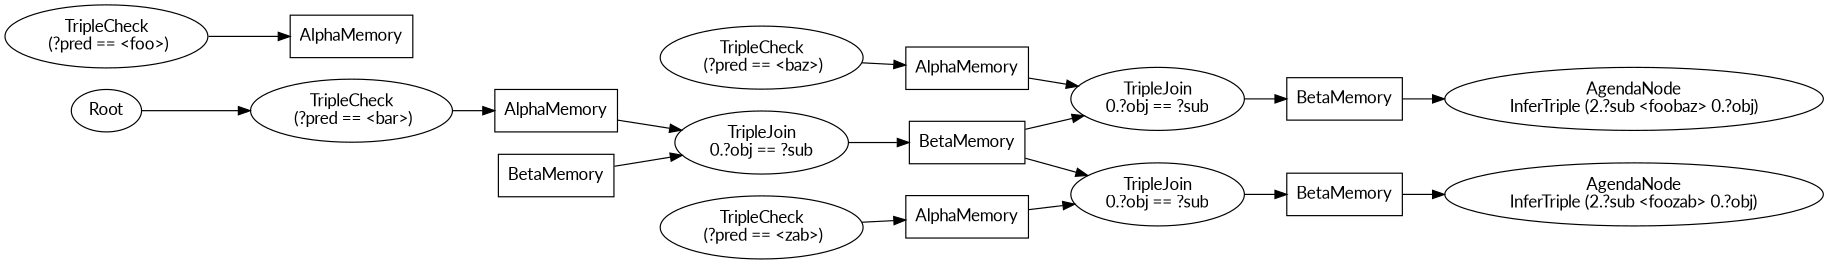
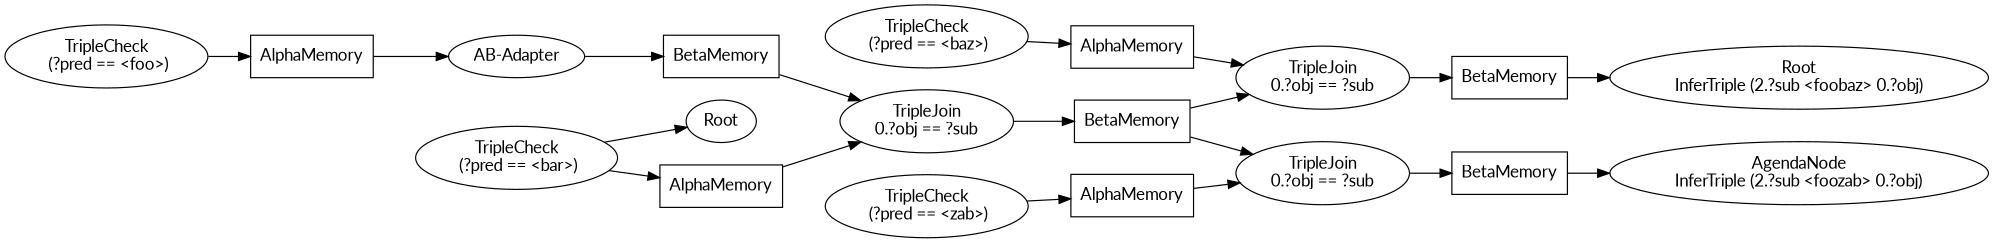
  digraph {
    fontname=Lato
    rankdir=LR
    node [fontname=Lato]
    edge [fontname=Lato]
    n1 [label=Root]
    n2 [label="TripleCheck\n (?pred == \<bar\>)"]
    n3 [label="TripleCheck\n (?pred == \<foo\>)"]
    n4 [label="{AlphaMemory}" shape=record]
    n5 [label="{AlphaMemory}" shape=record]
    n6 [label="TripleCheck\n (?pred == \<baz\>)"]
    n7 [label="{AlphaMemory}" shape=record]
    n8 [label="TripleCheck\n (?pred == \<zab\>)"]
    n9 [label="{AlphaMemory}" shape=record]
+   n10 [label="AB-Adapter"]
    n11 [label="TripleJoin\n0.?obj == ?sub"]
    n12 [label="TripleJoin\n0.?obj == ?sub"]
    n13 [label="TripleJoin\n0.?obj == ?sub"]
    n14 [label="{BetaMemory}" shape=record]
    n15 [label="{BetaMemory}" shape=record]
    n16 [label="{BetaMemory}" shape=record]
    n17 [label="{BetaMemory}" shape=record]
-   n18 [label="AgendaNode\nInferTriple (2.?sub \<foobaz\> 0.?obj)"]
+   n18 [label="Root\nInferTriple (2.?sub \<foobaz\> 0.?obj)"]
    n19 [label="AgendaNode\nInferTriple (2.?sub \<foozab\> 0.?obj)"]
-   n1 -> n2
+   n2 -> n1
    n2 -> n5
    n3 -> n4
+   n4 -> n10
    n5 -> n11
    n6 -> n7
    n7 -> n12
    n8 -> n9
    n9 -> n13
+   n10 -> n17
    n11 -> n16
    n12 -> n15
    n13 -> n14
    n14 -> n19
    n15 -> n18
    n16 -> n12
    n16 -> n13
    n17 -> n11
  }
